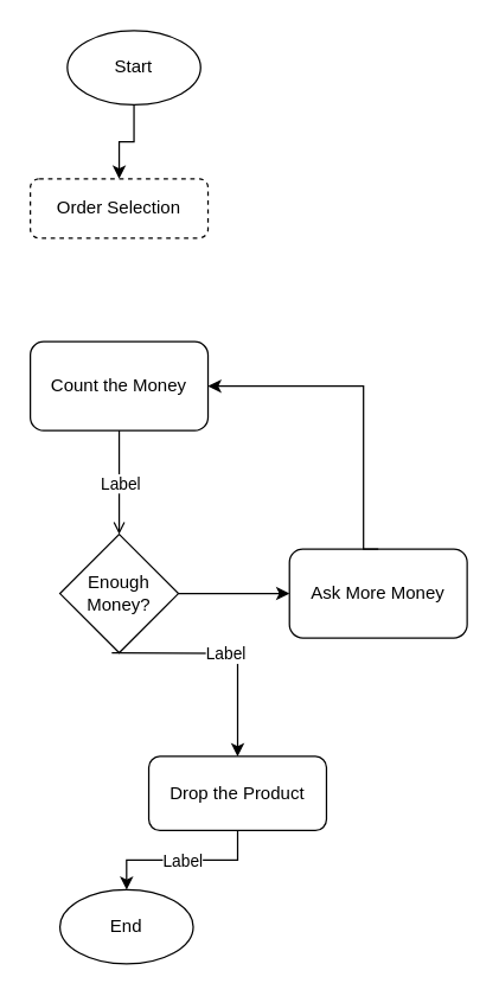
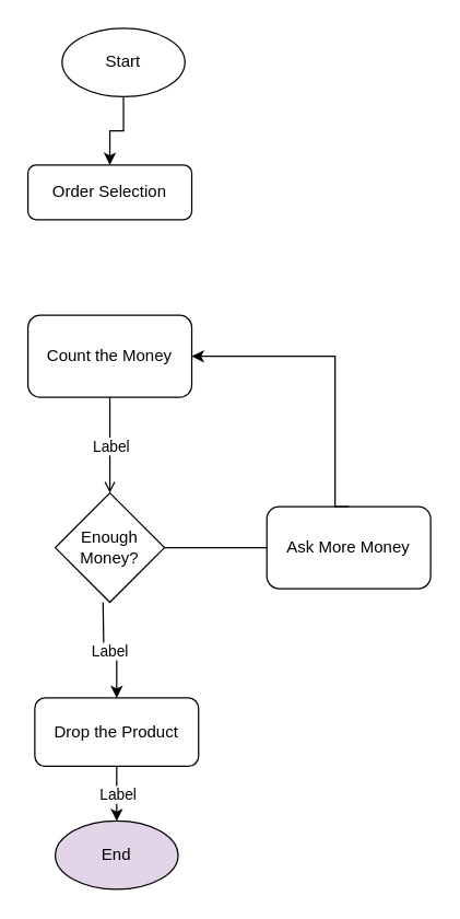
  <mxCell id="0" />
  <mxCell id="1" parent="0" />
  <mxCell id="2" style="edgeStyle=orthogonalEdgeStyle;rounded=0;orthogonalLoop=1;jettySize=auto;html=1;exitX=0.5;exitY=1;exitDx=0;exitDy=0;entryX=0.5;entryY=0;entryDx=0;entryDy=0;" edge="1" parent="1" source="3" target="5"><mxGeometry relative="1" as="geometry" /></mxCell>
  <mxCell id="3" value="Start" style="ellipse;whiteSpace=wrap;html=1;" vertex="1" parent="1"><mxGeometry x="45" y="20" width="90" height="50" as="geometry" /></mxCell>
- <mxCell id="4" value="End" style="ellipse;whiteSpace=wrap;html=1;" vertex="1" parent="1"><mxGeometry x="40" y="600" width="90" height="50" as="geometry" /></mxCell>
- <mxCell id="5" value="Order Selection" style="rounded=1;whiteSpace=wrap;html=1;dashed=1;" vertex="1" parent="1"><mxGeometry x="20" y="120" width="120" height="40" as="geometry" /></mxCell>
- <mxCell id="6" value="Drop the Product" style="rounded=1;whiteSpace=wrap;html=1;" vertex="1" parent="1"><mxGeometry x="100" y="510" width="120" height="50" as="geometry" /></mxCell>
+ <mxCell id="4" value="End" style="ellipse;whiteSpace=wrap;html=1;fillColor=#e1d5e7;" vertex="1" parent="1"><mxGeometry x="40" y="600" width="90" height="50" as="geometry" /></mxCell>
+ <mxCell id="5" value="Order Selection" style="rounded=1;whiteSpace=wrap;html=1;" vertex="1" parent="1"><mxGeometry x="20" y="120" width="120" height="40" as="geometry" /></mxCell>
+ <mxCell id="6" value="Drop the Product" style="rounded=1;whiteSpace=wrap;html=1;" vertex="1" parent="1"><mxGeometry x="25" y="510" width="120" height="50" as="geometry" /></mxCell>
  <mxCell id="7" value="Count the Money" style="rounded=1;whiteSpace=wrap;html=1;" vertex="1" parent="1"><mxGeometry x="20" y="230" width="120" height="60" as="geometry" /></mxCell>
  <mxCell id="8" value="Enough Money?" style="rhombus;whiteSpace=wrap;html=1;" vertex="1" parent="1"><mxGeometry x="40" y="360" width="80" height="80" as="geometry" /></mxCell>
  <mxCell id="9" value="" style="endArrow=open;html=1;rounded=0;edgeStyle=orthogonalEdgeStyle;exitX=0.5;exitY=1;exitDx=0;exitDy=0;" edge="1" parent="1" source="7" target="8"><mxGeometry relative="1" as="geometry"><mxPoint x="85" y="340" as="sourcePoint" /><mxPoint x="185" y="340" as="targetPoint" /></mxGeometry></mxCell>
  <mxCell id="10" value="Label" style="edgeLabel;resizable=0;html=1;align=center;verticalAlign=middle;" connectable="0" vertex="1" parent="9"><mxGeometry relative="1" as="geometry" /></mxCell>
  <mxCell id="11" value="Ask More Money" style="rounded=1;whiteSpace=wrap;html=1;" vertex="1" parent="1"><mxGeometry x="195" y="370" width="120" height="60" as="geometry" /></mxCell>
- <mxCell id="12" style="edgeStyle=orthogonalEdgeStyle;rounded=0;orthogonalLoop=1;jettySize=auto;html=1;entryX=0;entryY=0.5;entryDx=0;entryDy=0;exitX=1;exitY=0.5;exitDx=0;exitDy=0;" edge="1" parent="1" source="8" target="11"><mxGeometry relative="1" as="geometry"><mxPoint x="125" y="400" as="sourcePoint" /><mxPoint x="170" y="390" as="targetPoint" /><Array as="points" /></mxGeometry></mxCell>
+ <mxCell id="12" style="edgeStyle=orthogonalEdgeStyle;rounded=0;orthogonalLoop=1;jettySize=auto;html=1;entryX=0;entryY=0.5;entryDx=0;entryDy=0;exitX=1;exitY=0.5;exitDx=0;exitDy=0;endArrow=none;" edge="1" parent="1" source="8" target="11"><mxGeometry relative="1" as="geometry"><mxPoint x="125" y="400" as="sourcePoint" /><mxPoint x="170" y="390" as="targetPoint" /><Array as="points" /></mxGeometry></mxCell>
  <mxCell id="13" style="edgeStyle=orthogonalEdgeStyle;rounded=0;orthogonalLoop=1;jettySize=auto;html=1;entryX=1;entryY=0.5;entryDx=0;entryDy=0;" edge="1" parent="1" target="7"><mxGeometry relative="1" as="geometry"><mxPoint x="255" y="370" as="sourcePoint" /><mxPoint x="235" y="290" as="targetPoint" /><Array as="points"><mxPoint x="245" y="370" /><mxPoint x="245" y="260" /></Array></mxGeometry></mxCell>
  <mxCell id="14" value="" style="endArrow=classic;html=1;rounded=0;edgeStyle=orthogonalEdgeStyle;entryX=0.5;entryY=0;entryDx=0;entryDy=0;" edge="1" parent="1" target="6"><mxGeometry relative="1" as="geometry"><mxPoint x="75" y="440" as="sourcePoint" /><mxPoint x="175" y="440" as="targetPoint" /></mxGeometry></mxCell>
  <mxCell id="15" value="Label" style="edgeLabel;resizable=0;html=1;align=center;verticalAlign=middle;" connectable="0" vertex="1" parent="14"><mxGeometry relative="1" as="geometry" /></mxCell>
  <mxCell id="16" value="" style="endArrow=classic;html=1;rounded=0;edgeStyle=orthogonalEdgeStyle;exitX=0.5;exitY=1;exitDx=0;exitDy=0;entryX=0.5;entryY=0;entryDx=0;entryDy=0;" edge="1" parent="1" source="6" target="4"><mxGeometry relative="1" as="geometry"><mxPoint x="95" y="580" as="sourcePoint" /><mxPoint x="195" y="580" as="targetPoint" /></mxGeometry></mxCell>
  <mxCell id="17" value="Label" style="edgeLabel;resizable=0;html=1;align=center;verticalAlign=middle;" connectable="0" vertex="1" parent="16"><mxGeometry relative="1" as="geometry" /></mxCell>
